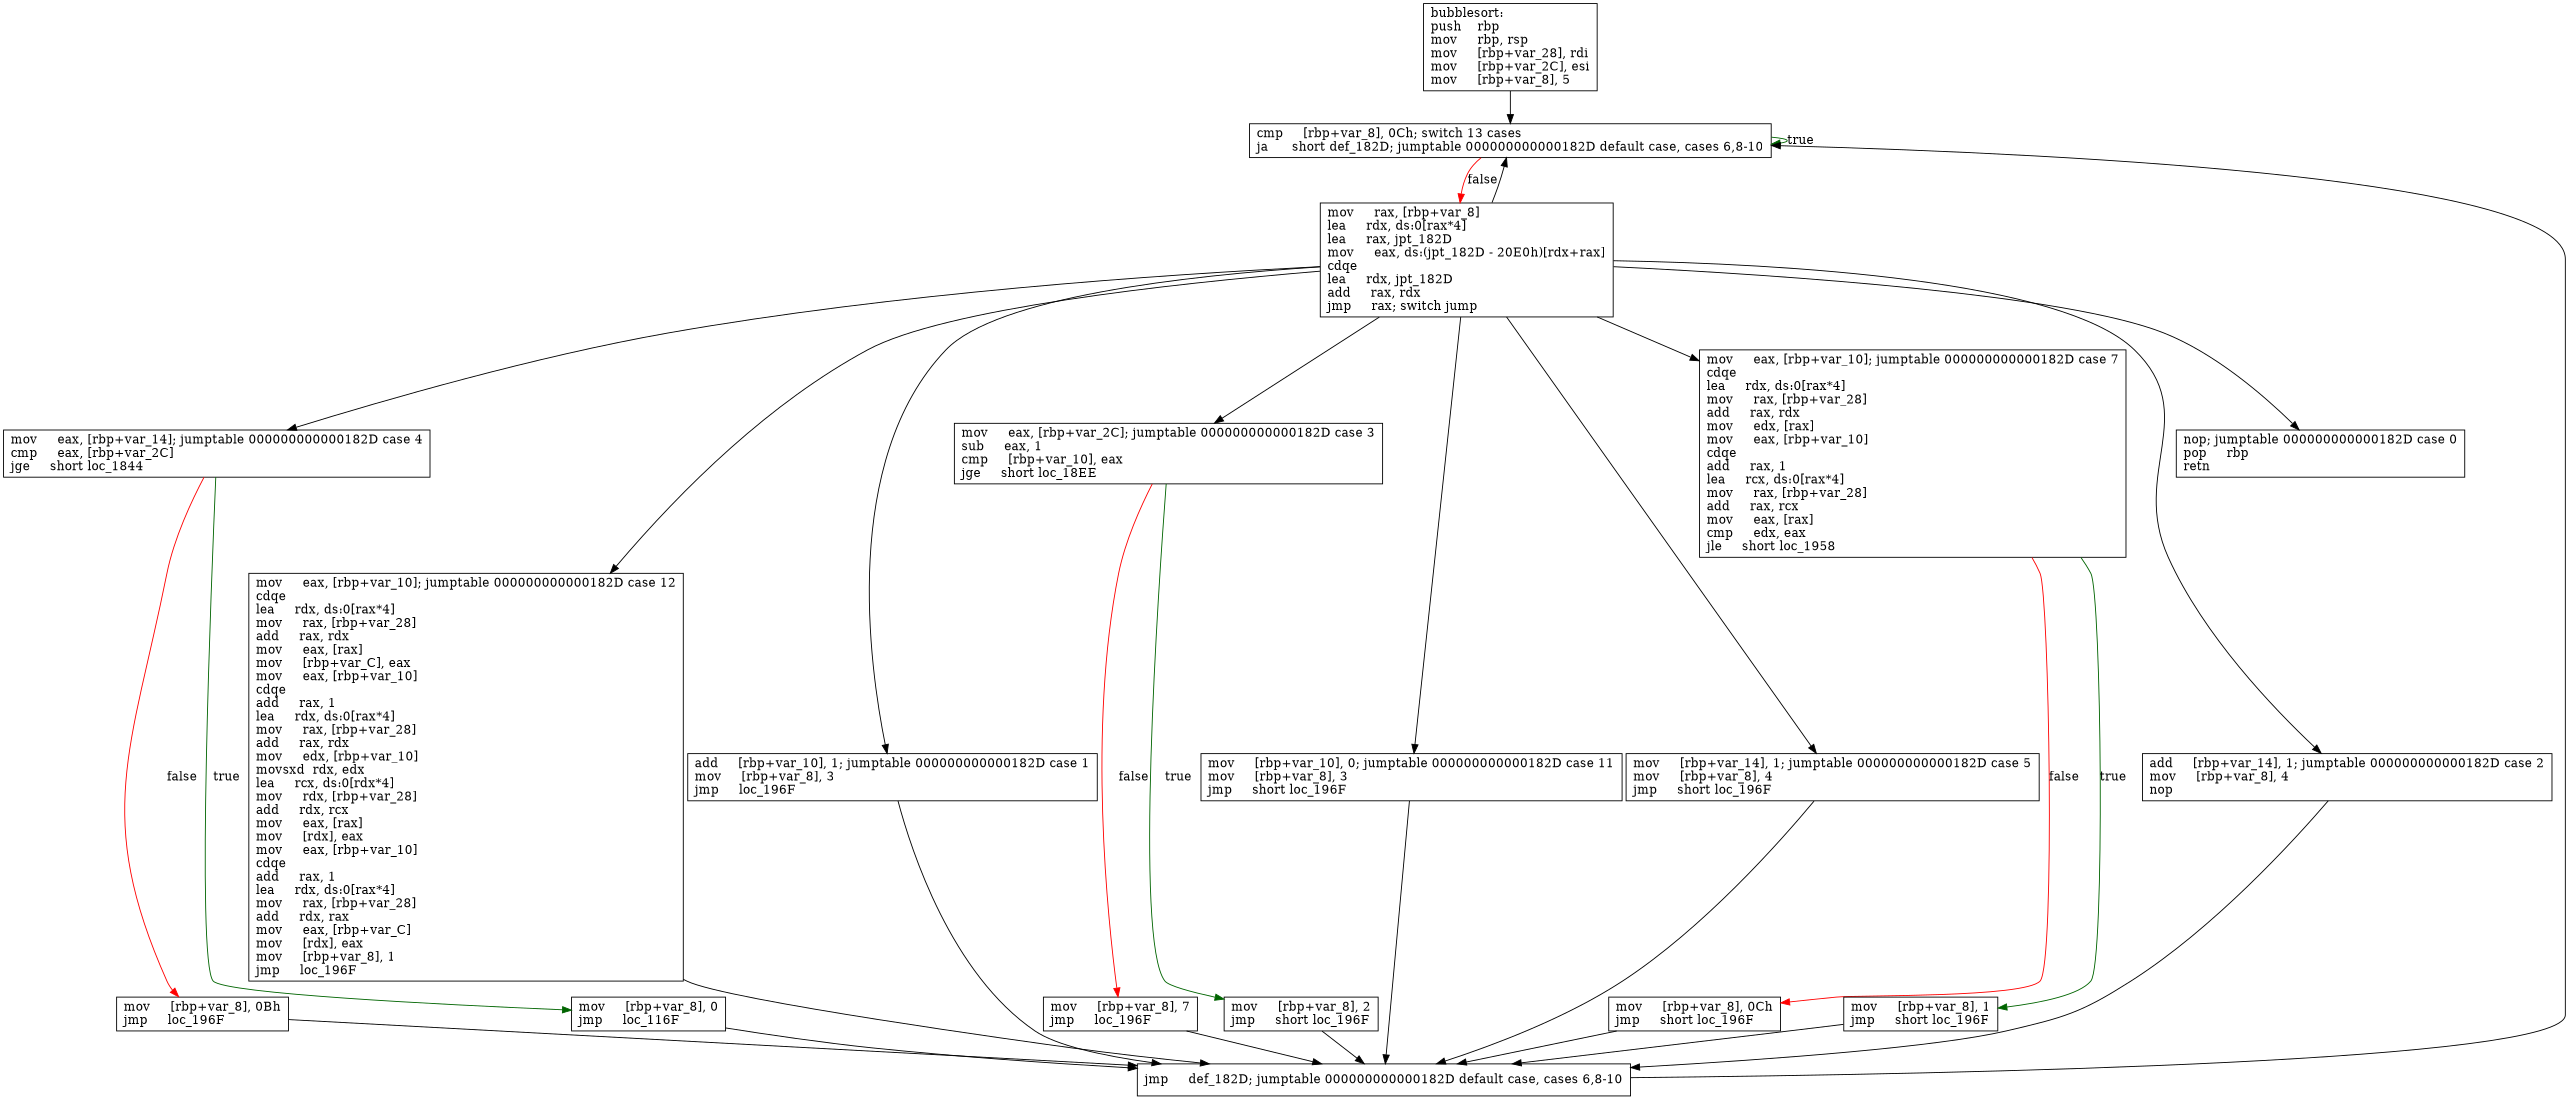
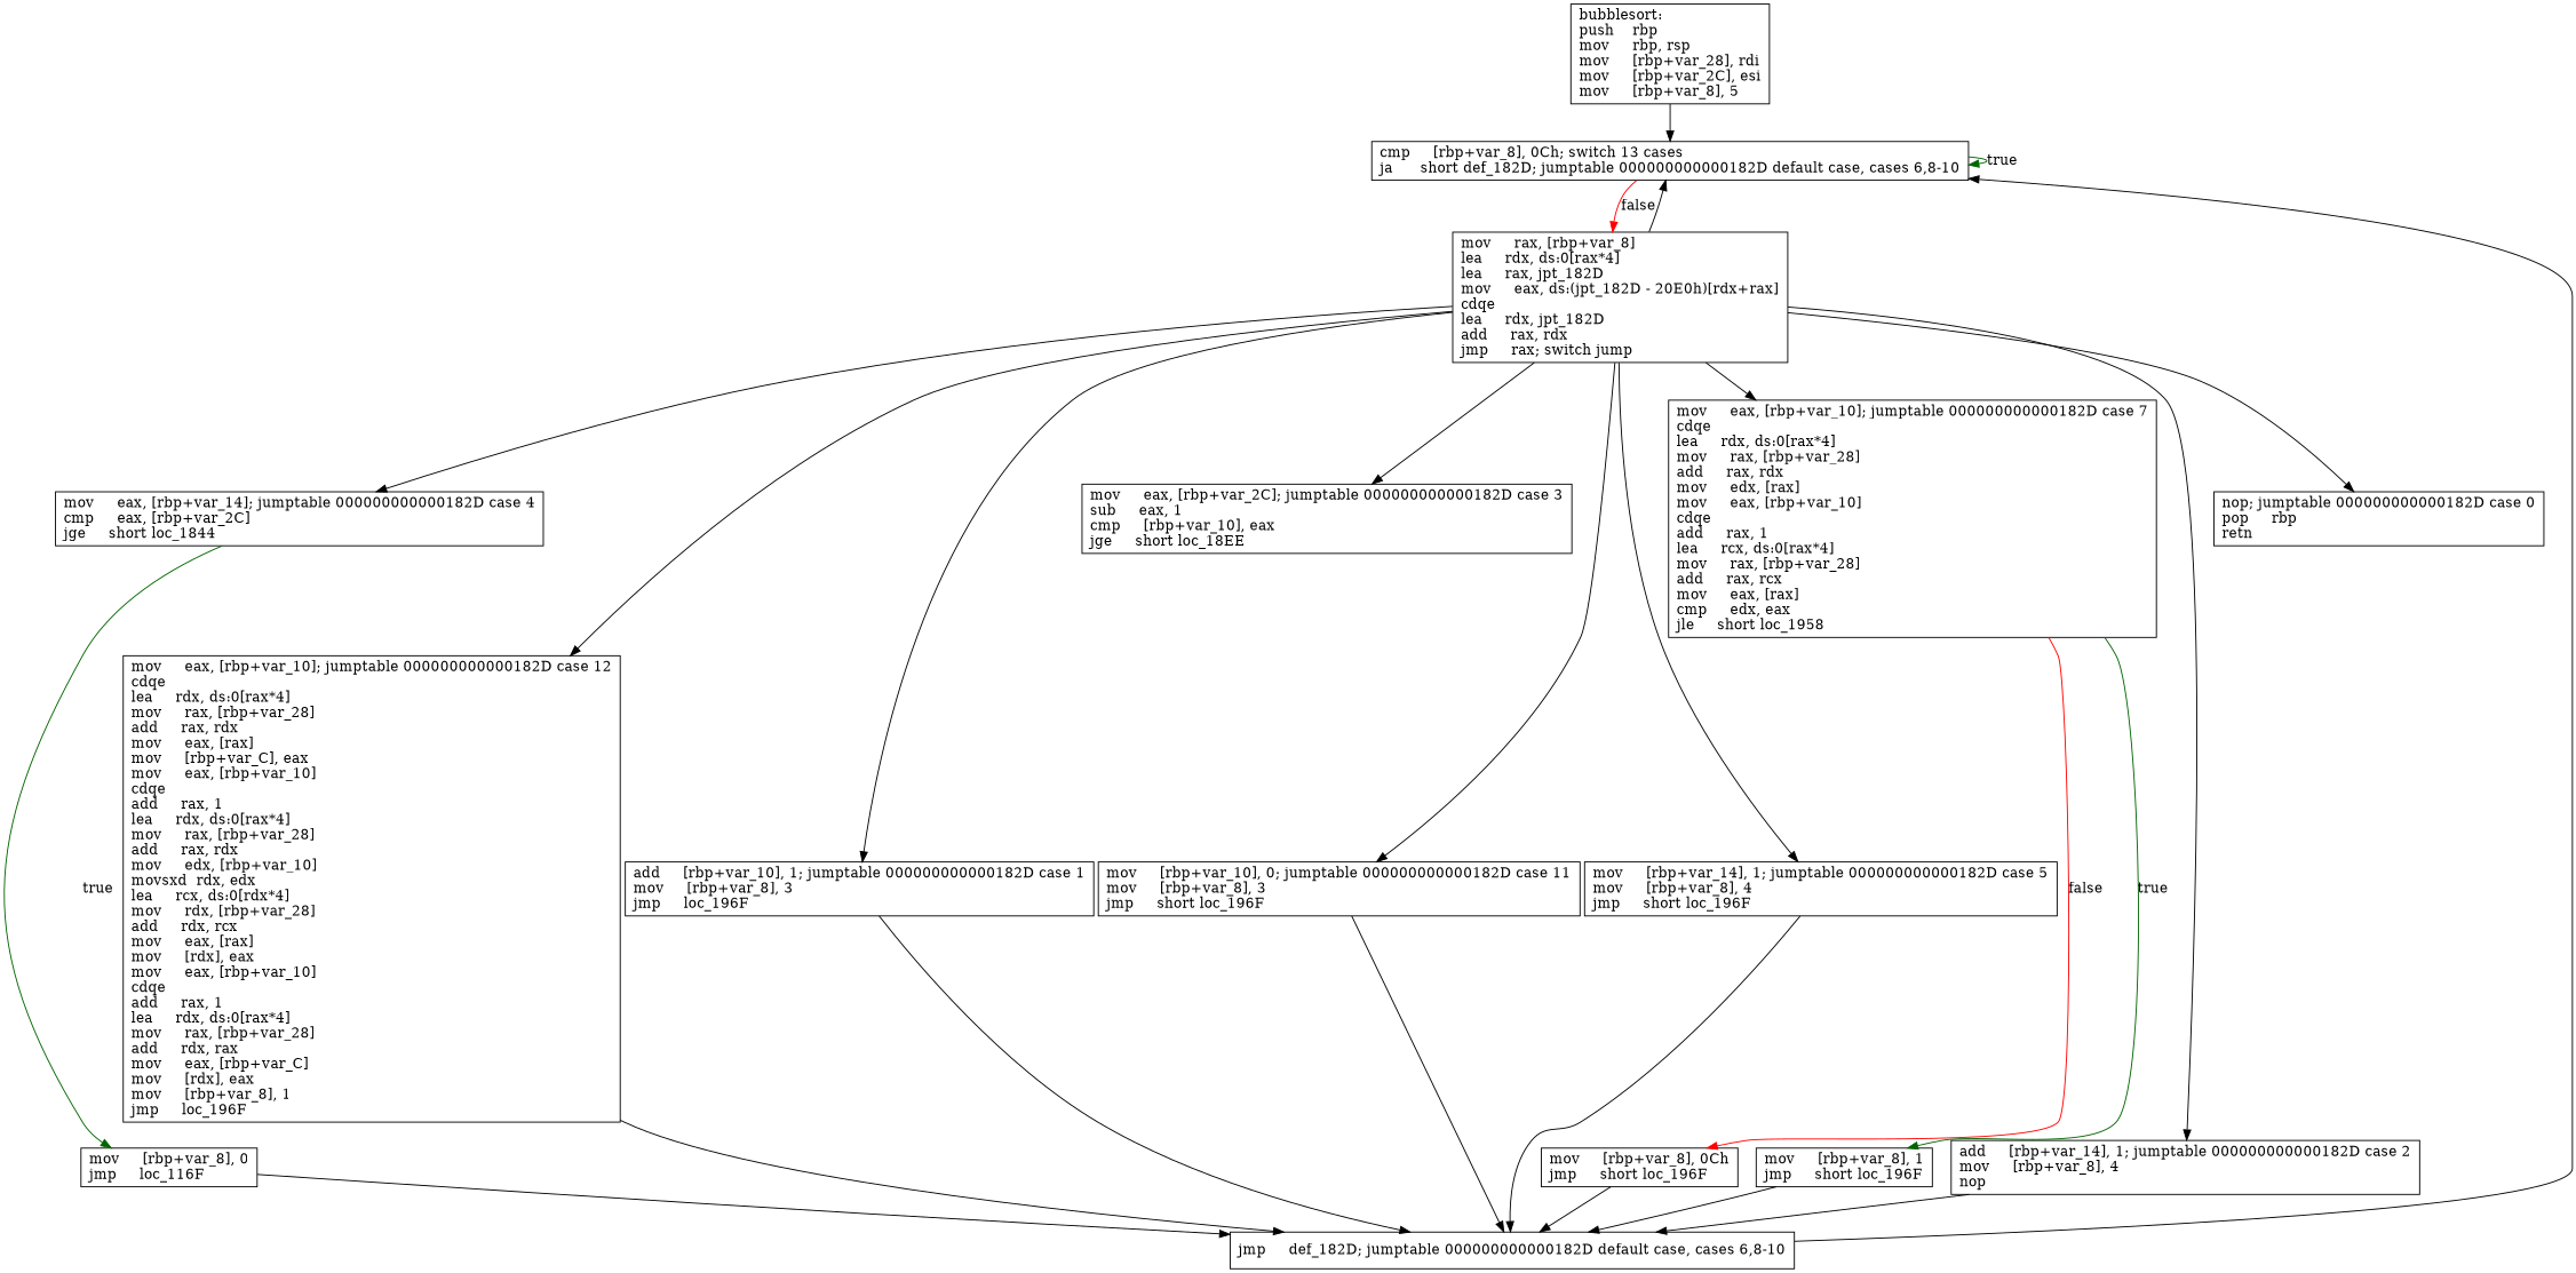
  digraph {
    node [shape=box]
    n1 [label="bubblesort:\lpush    rbp\lmov     rbp, rsp\lmov     [rbp+var_28], rdi\lmov     [rbp+var_2C], esi\lmov     [rbp+var_8], 5\l"]
    n2 [label="cmp     [rbp+var_8], 0Ch; switch 13 cases\lja      short def_182D; jumptable 000000000000182D default case, cases 6,8-10\l"]
    n3 [label="mov     rax, [rbp+var_8]\llea     rdx, ds:0[rax*4]\llea     rax, jpt_182D\lmov     eax, ds:(jpt_182D - 20E0h)[rdx+rax]\lcdqe\llea     rdx, jpt_182D\ladd     rax, rdx\ljmp     rax; switch jump\l"]
    n4 [label="mov     eax, [rbp+var_14]; jumptable 000000000000182D case 4\lcmp     eax, [rbp+var_2C]\ljge     short loc_1844\l"]
    n5 [label="mov     eax, [rbp+var_10]; jumptable 000000000000182D case 12\lcdqe\llea     rdx, ds:0[rax*4]\lmov     rax, [rbp+var_28]\ladd     rax, rdx\lmov     eax, [rax]\lmov     [rbp+var_C], eax\lmov     eax, [rbp+var_10]\lcdqe\ladd     rax, 1\llea     rdx, ds:0[rax*4]\lmov     rax, [rbp+var_28]\ladd     rax, rdx\lmov     edx, [rbp+var_10]\lmovsxd  rdx, edx\llea     rcx, ds:0[rdx*4]\lmov     rdx, [rbp+var_28]\ladd     rdx, rcx\lmov     eax, [rax]\lmov     [rdx], eax\lmov     eax, [rbp+var_10]\lcdqe\ladd     rax, 1\llea     rdx, ds:0[rax*4]\lmov     rax, [rbp+var_28]\ladd     rdx, rax\lmov     eax, [rbp+var_C]\lmov     [rdx], eax\lmov     [rbp+var_8], 1\ljmp     loc_196F\l"]
    n6 [label="add     [rbp+var_10], 1; jumptable 000000000000182D case 1\lmov     [rbp+var_8], 3\ljmp     loc_196F\l"]
    n7 [label="mov     eax, [rbp+var_2C]; jumptable 000000000000182D case 3\lsub     eax, 1\lcmp     [rbp+var_10], eax\ljge     short loc_18EE\l"]
    n8 [label="mov     [rbp+var_10], 0; jumptable 000000000000182D case 11\lmov     [rbp+var_8], 3\ljmp     short loc_196F\l"]
    n9 [label="mov     [rbp+var_14], 1; jumptable 000000000000182D case 5\lmov     [rbp+var_8], 4\ljmp     short loc_196F\l"]
    n10 [label="mov     eax, [rbp+var_10]; jumptable 000000000000182D case 7\lcdqe\llea     rdx, ds:0[rax*4]\lmov     rax, [rbp+var_28]\ladd     rax, rdx\lmov     edx, [rax]\lmov     eax, [rbp+var_10]\lcdqe\ladd     rax, 1\llea     rcx, ds:0[rax*4]\lmov     rax, [rbp+var_28]\ladd     rax, rcx\lmov     eax, [rax]\lcmp     edx, eax\ljle     short loc_1958\l"]
    n11 [label="add     [rbp+var_14], 1; jumptable 000000000000182D case 2\lmov     [rbp+var_8], 4\lnop\l"]
    n12 [label="nop; jumptable 000000000000182D case 0\lpop     rbp\lretn\l"]
-   n13 [label="mov     [rbp+var_8], 0Bh\ljmp     loc_196F\l"]
    n14 [label="mov     [rbp+var_8], 0\ljmp     loc_116F\l"]
    n15 [label="jmp     def_182D; jumptable 000000000000182D default case, cases 6,8-10\l"]
-   n16 [label="mov     [rbp+var_8], 7\ljmp     loc_196F\l"]
-   n17 [label="mov     [rbp+var_8], 2\ljmp     short loc_196F\l"]
    n18 [label="mov     [rbp+var_8], 0Ch\ljmp     short loc_196F\l"]
    n19 [label="mov     [rbp+var_8], 1\ljmp     short loc_196F\l"]
    n1 -> n2
    n2 -> n2 [color=darkgreen label=true]
    n2 -> n3 [color=red label=false]
    n3 -> n2
    n3 -> n4
    n3 -> n5
    n3 -> n6
    n3 -> n7
    n3 -> n8
    n3 -> n9
    n3 -> n10
    n3 -> n11
    n3 -> n12
-   n4 -> n13 [color=red label=false]
    n4 -> n14 [color=darkgreen label=true]
    n5 -> n15
    n6 -> n15
-   n7 -> n16 [color=red label=false]
-   n7 -> n17 [color=darkgreen label=true]
    n8 -> n15
    n9 -> n15
    n10 -> n18 [color=red label=false]
    n10 -> n19 [color=darkgreen label=true]
    n11 -> n15
-   n13 -> n15
    n14 -> n15
    n15 -> n2
-   n16 -> n15
-   n17 -> n15
    n18 -> n15
    n19 -> n15
  }
